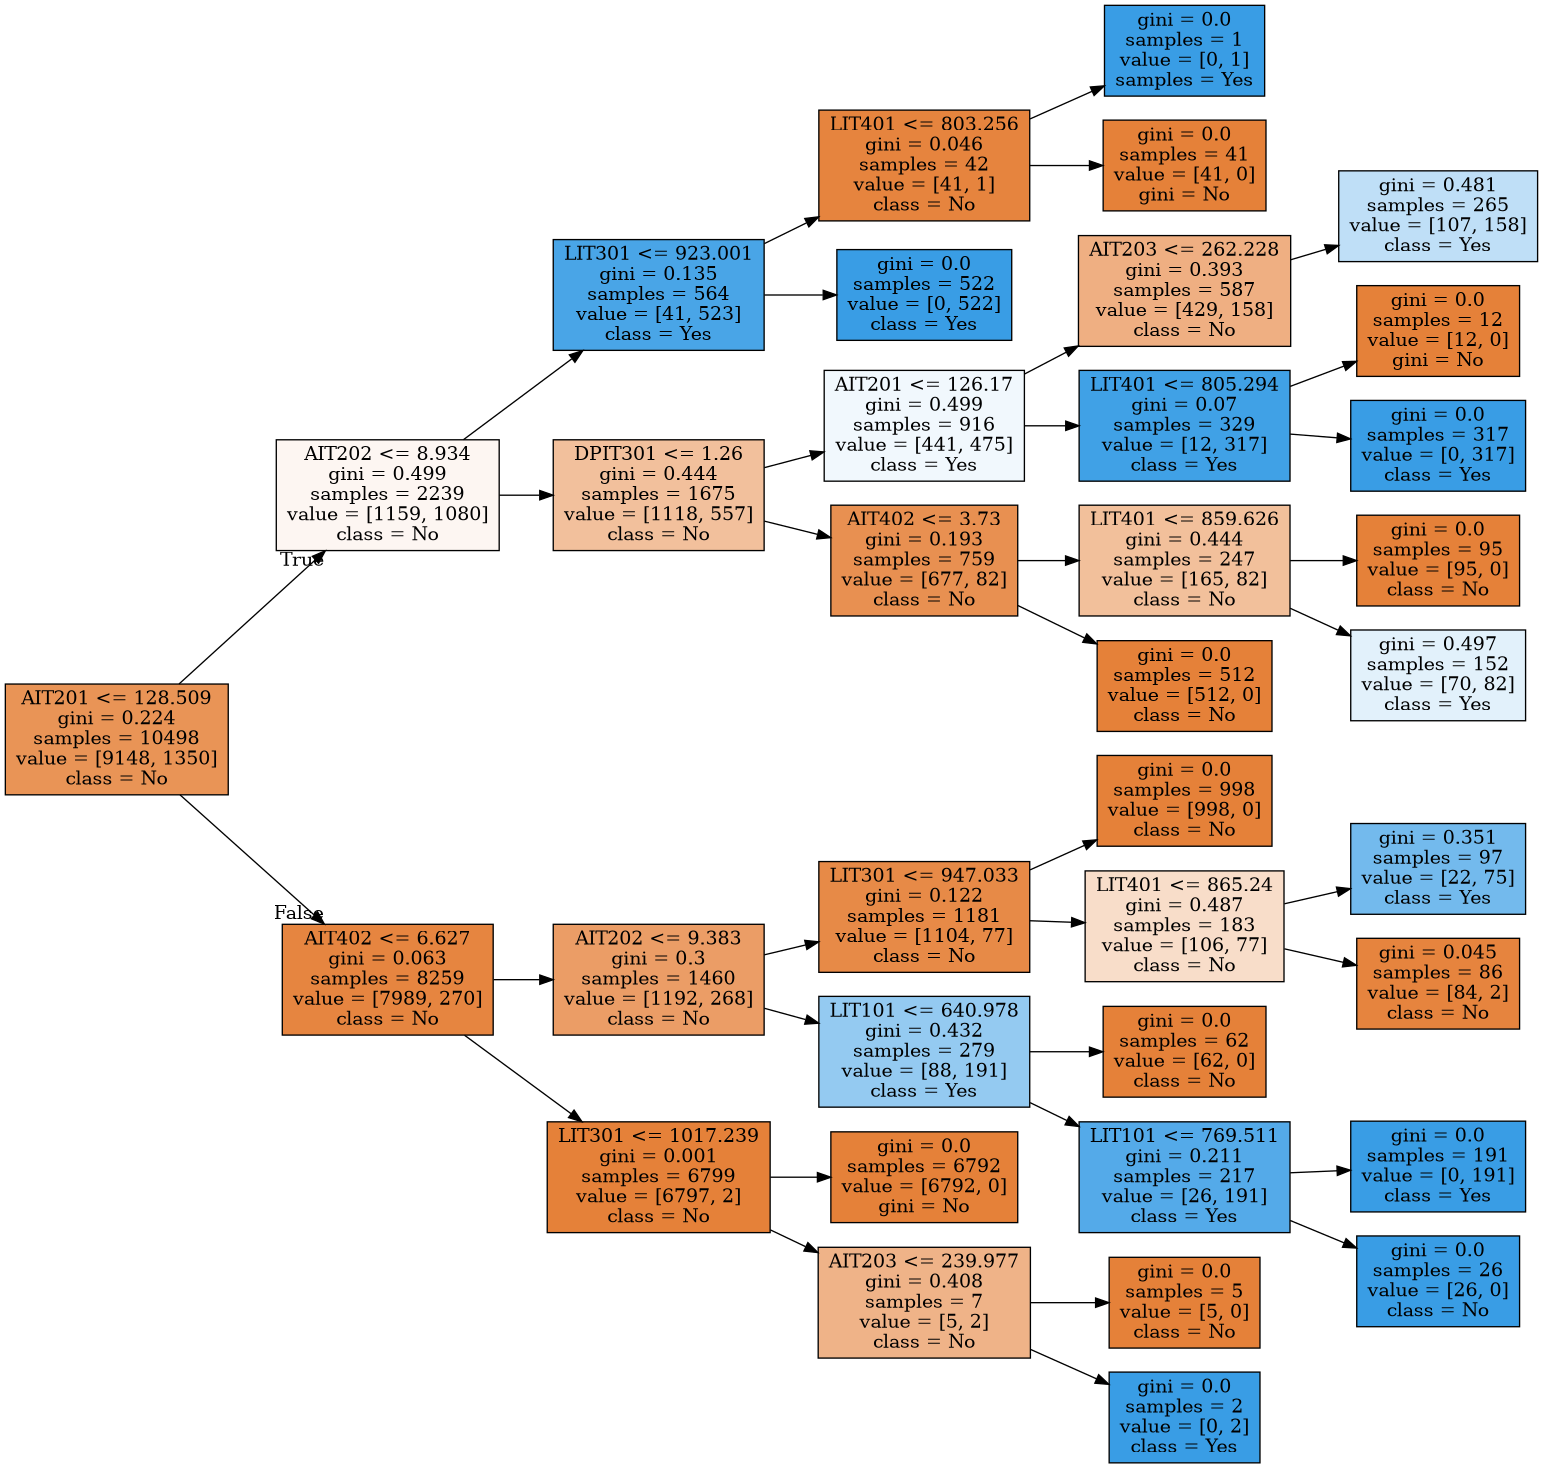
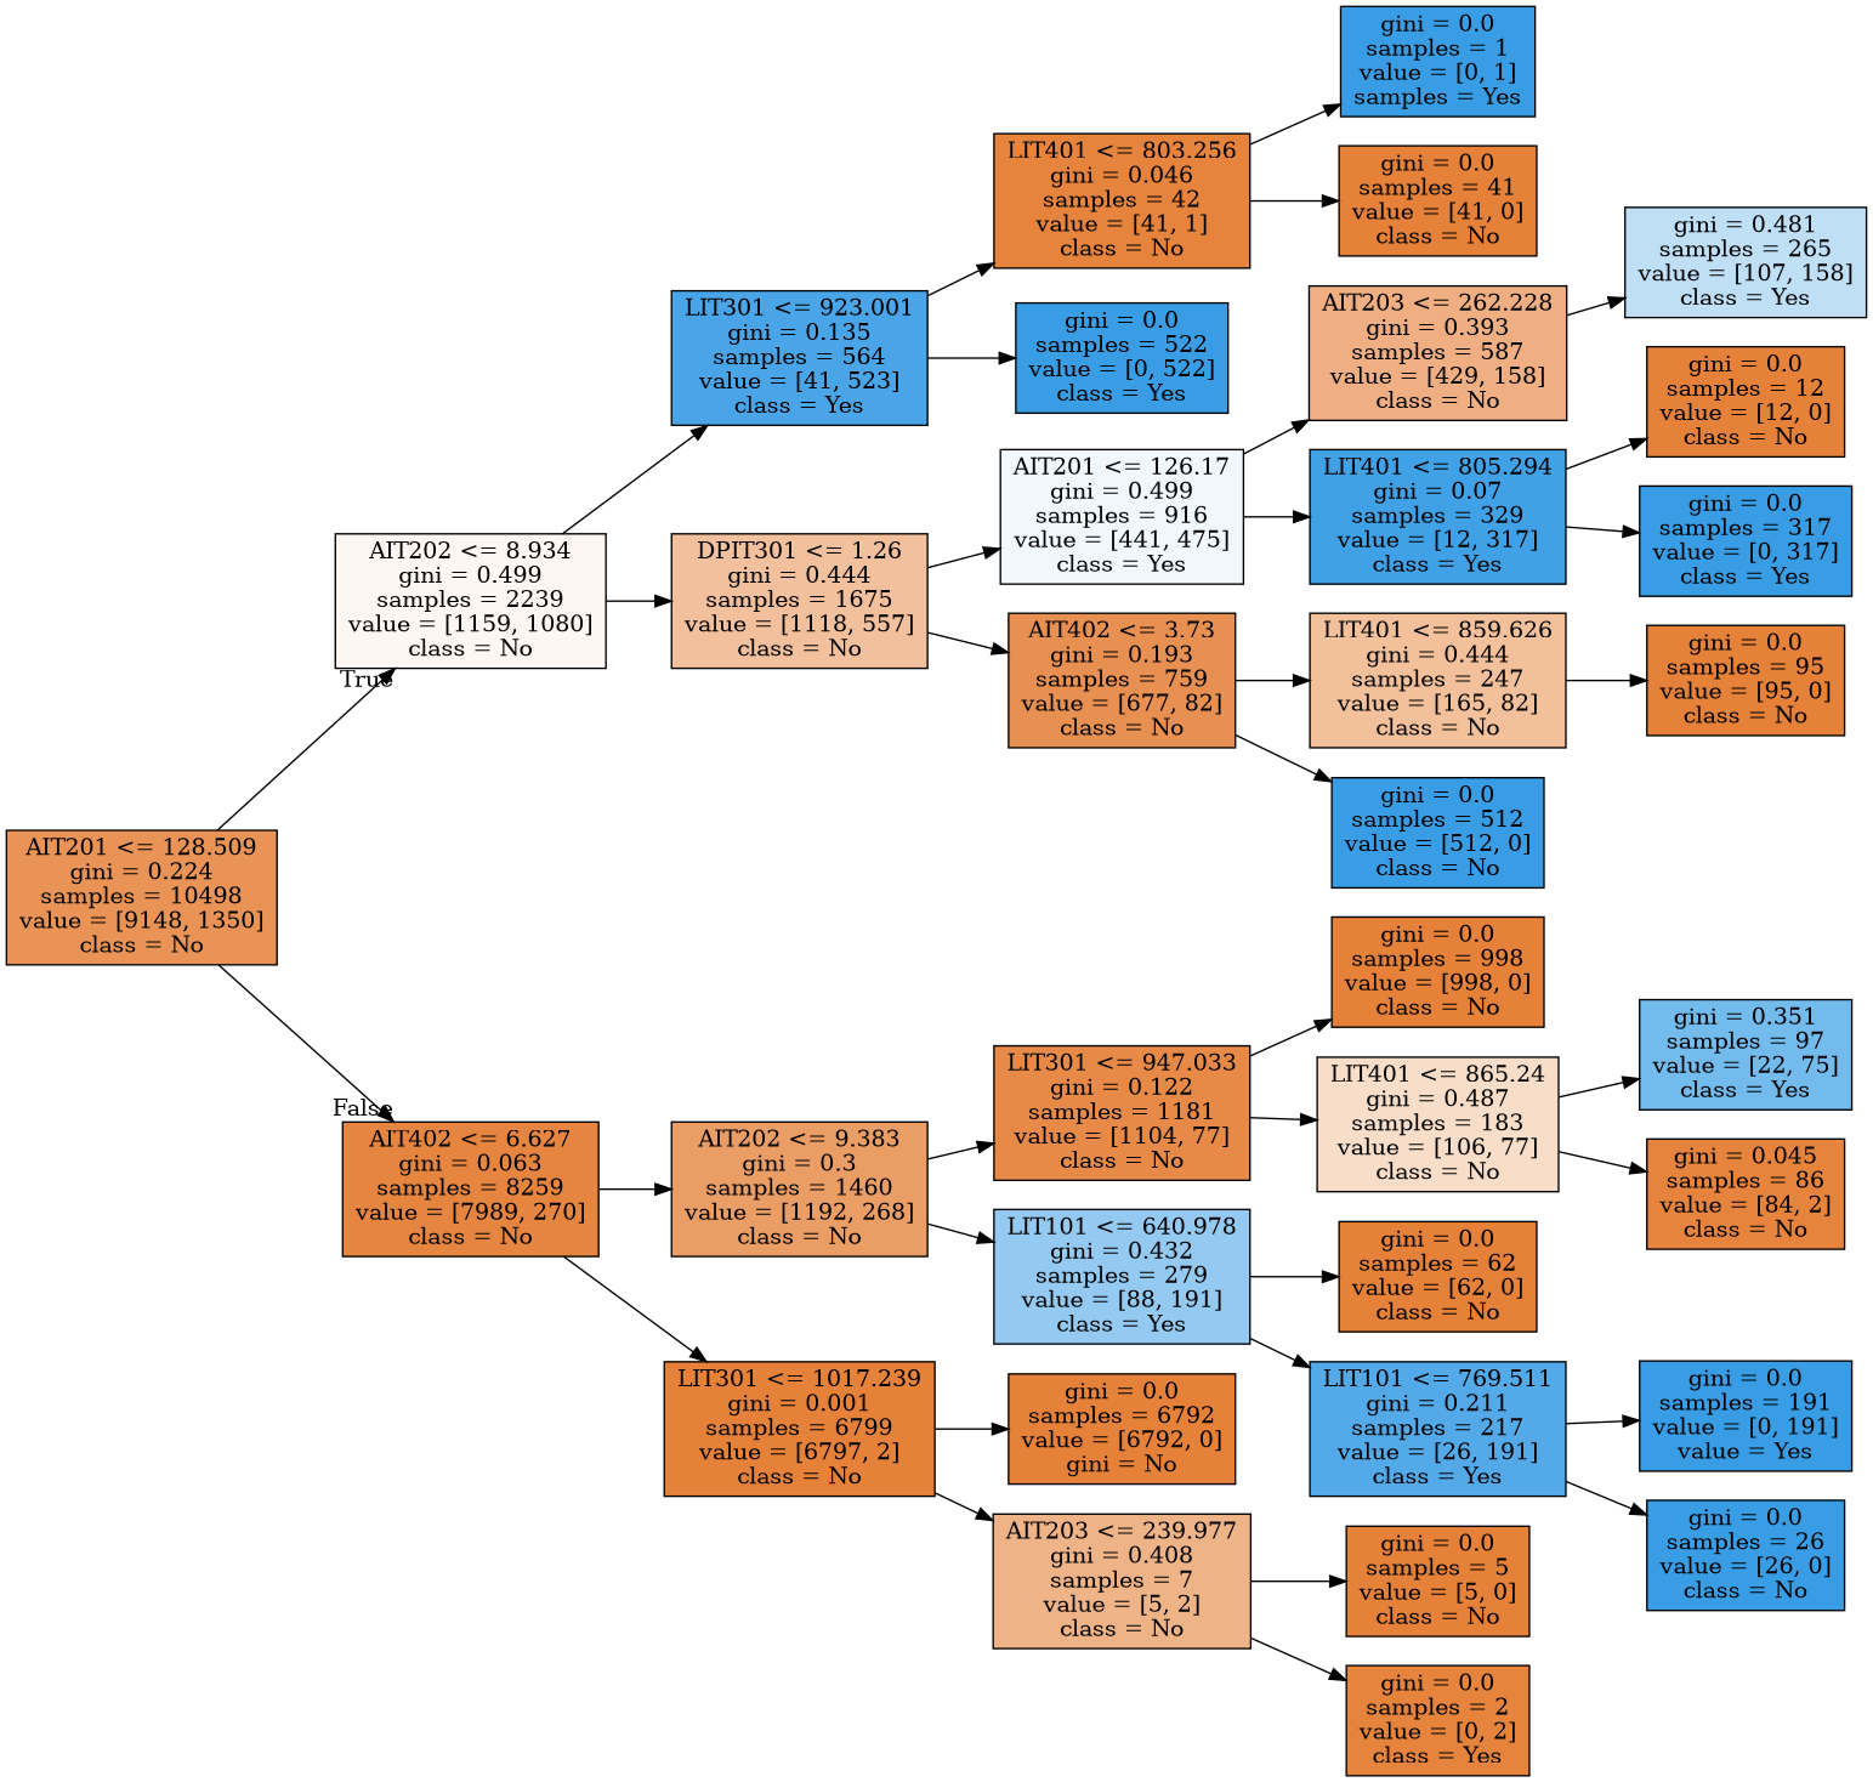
  digraph {
    rankdir=LR
    node [color=black fillcolor="#e58139" shape=box style=filled]
    n1 [fillcolor="#e99456" label="AIT201 <= 128.509\ngini = 0.224\nsamples = 10498\nvalue = [9148, 1350]\nclass = No"]
    n2 [fillcolor="#fdf6f2" label="AIT202 <= 8.934\ngini = 0.499\nsamples = 2239\nvalue = [1159, 1080]\nclass = No"]
    n3 [fillcolor="#e68540" label="AIT402 <= 6.627\ngini = 0.063\nsamples = 8259\nvalue = [7989, 270]\nclass = No"]
    n4 [fillcolor="#49a5e7" label="LIT301 <= 923.001\ngini = 0.135\nsamples = 564\nvalue = [41, 523]\nclass = Yes"]
    n5 [fillcolor="#f2c09c" label="DPIT301 <= 1.26\ngini = 0.444\nsamples = 1675\nvalue = [1118, 557]\nclass = No"]
    n6 [fillcolor="#eb9d66" label="AIT202 <= 9.383\ngini = 0.3\nsamples = 1460\nvalue = [1192, 268]\nclass = No"]
    n7 [label="LIT301 <= 1017.239\ngini = 0.001\nsamples = 6799\nvalue = [6797, 2]\nclass = No"]
    n8 [fillcolor="#e6843e" label="LIT401 <= 803.256\ngini = 0.046\nsamples = 42\nvalue = [41, 1]\nclass = No"]
    n9 [fillcolor="#399de5" label="gini = 0.0\nsamples = 522\nvalue = [0, 522]\nclass = Yes"]
    n10 [fillcolor="#f1f8fd" label="AIT201 <= 126.17\ngini = 0.499\nsamples = 916\nvalue = [441, 475]\nclass = Yes"]
    n11 [fillcolor="#e89051" label="AIT402 <= 3.73\ngini = 0.193\nsamples = 759\nvalue = [677, 82]\nclass = No"]
    n12 [fillcolor="#399de5" label="gini = 0.0\nsamples = 1\nvalue = [0, 1]\nsamples = Yes"]
-   n13 [label="gini = 0.0\nsamples = 41\nvalue = [41, 0]\ngini = No"]
+   n13 [label="gini = 0.0\nsamples = 41\nvalue = [41, 0]\nclass = No"]
    n14 [fillcolor="#efaf82" label="AIT203 <= 262.228\ngini = 0.393\nsamples = 587\nvalue = [429, 158]\nclass = No"]
    n15 [fillcolor="#40a1e6" label="LIT401 <= 805.294\ngini = 0.07\nsamples = 329\nvalue = [12, 317]\nclass = Yes"]
    n16 [fillcolor="#f2c09b" label="LIT401 <= 859.626\ngini = 0.444\nsamples = 247\nvalue = [165, 82]\nclass = No"]
-   n17 [label="gini = 0.0\nsamples = 512\nvalue = [512, 0]\nclass = No"]
+   n17 [fillcolor="#399de5" label="gini = 0.0\nsamples = 512\nvalue = [512, 0]\nclass = No"]
    n18 [fillcolor="#bfdff7" label="gini = 0.481\nsamples = 265\nvalue = [107, 158]\nclass = Yes"]
-   n19 [label="gini = 0.0\nsamples = 12\nvalue = [12, 0]\ngini = No"]
+   n19 [label="gini = 0.0\nsamples = 12\nvalue = [12, 0]\nclass = No"]
    n20 [fillcolor="#399de5" label="gini = 0.0\nsamples = 317\nvalue = [0, 317]\nclass = Yes"]
    n21 [label="gini = 0.0\nsamples = 95\nvalue = [95, 0]\nclass = No"]
-   n22 [fillcolor="#e2f1fb" label="gini = 0.497\nsamples = 152\nvalue = [70, 82]\nclass = Yes"]
    n23 [fillcolor="#e78a47" label="LIT301 <= 947.033\ngini = 0.122\nsamples = 1181\nvalue = [1104, 77]\nclass = No"]
    n24 [fillcolor="#94caf1" label="LIT101 <= 640.978\ngini = 0.432\nsamples = 279\nvalue = [88, 191]\nclass = Yes"]
    n25 [label="gini = 0.0\nsamples = 6792\nvalue = [6792, 0]\ngini = No"]
    n26 [fillcolor="#efb388" label="AIT203 <= 239.977\ngini = 0.408\nsamples = 7\nvalue = [5, 2]\nclass = No"]
    n27 [label="gini = 0.0\nsamples = 998\nvalue = [998, 0]\nclass = No"]
    n28 [fillcolor="#f8ddc9" label="LIT401 <= 865.24\ngini = 0.487\nsamples = 183\nvalue = [106, 77]\nclass = No"]
    n29 [label="gini = 0.0\nsamples = 62\nvalue = [62, 0]\nclass = No"]
    n30 [fillcolor="#54aae9" label="LIT101 <= 769.511\ngini = 0.211\nsamples = 217\nvalue = [26, 191]\nclass = Yes"]
    n31 [fillcolor="#73baed" label="gini = 0.351\nsamples = 97\nvalue = [22, 75]\nclass = Yes"]
    n32 [fillcolor="#e6843e" label="gini = 0.045\nsamples = 86\nvalue = [84, 2]\nclass = No"]
-   n33 [fillcolor="#399de5" label="gini = 0.0\nsamples = 191\nvalue = [0, 191]\nclass = Yes"]
+   n33 [fillcolor="#399de5" label="gini = 0.0\nsamples = 191\nvalue = [0, 191]\nvalue = Yes"]
    n34 [fillcolor="#399de5" label="gini = 0.0\nsamples = 26\nvalue = [26, 0]\nclass = No"]
    n35 [label="gini = 0.0\nsamples = 5\nvalue = [5, 0]\nclass = No"]
-   n36 [fillcolor="#399de5" label="gini = 0.0\nsamples = 2\nvalue = [0, 2]\nclass = Yes"]
+   n36 [fillcolor="#e6843e" label="gini = 0.0\nsamples = 2\nvalue = [0, 2]\nclass = Yes"]
    n1 -> n2 [headlabel=True labelangle=45 labeldistance=2.5]
    n1 -> n3 [headlabel=False labelangle=-45 labeldistance=2.5]
    n2 -> n4
    n2 -> n5
    n3 -> n6
    n3 -> n7
    n4 -> n8
    n4 -> n9
    n5 -> n10
    n5 -> n11
    n6 -> n23
    n6 -> n24
    n7 -> n25
    n7 -> n26
    n8 -> n12
    n8 -> n13
    n10 -> n14
    n10 -> n15
    n11 -> n16
    n11 -> n17
    n14 -> n18
    n15 -> n19
    n15 -> n20
    n16 -> n21
-   n16 -> n22
    n23 -> n27
    n23 -> n28
    n24 -> n29
    n24 -> n30
    n26 -> n35
    n26 -> n36
    n28 -> n31
    n28 -> n32
    n30 -> n33
    n30 -> n34
  }
